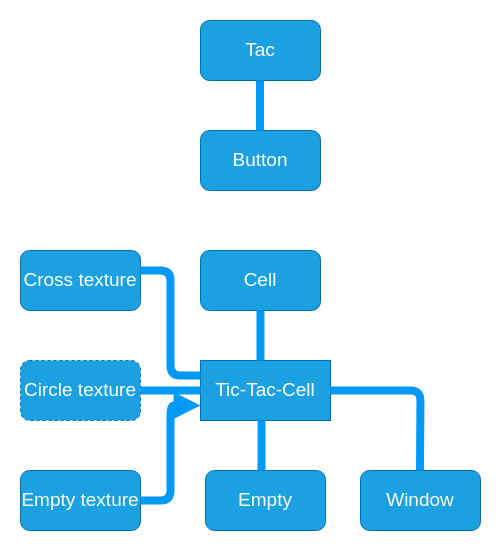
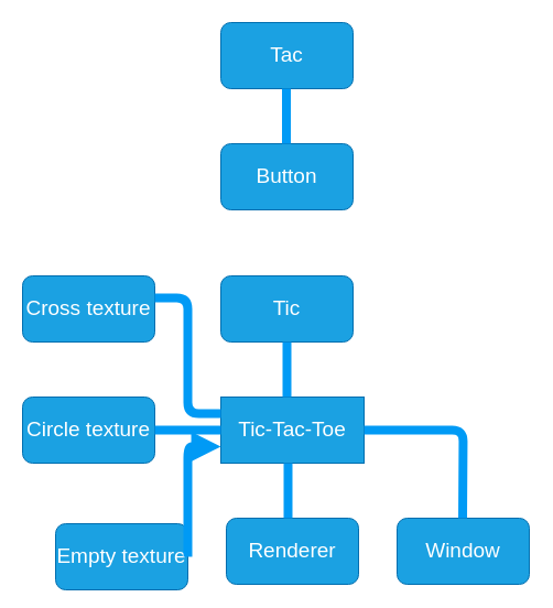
  <mxCell id="0" />
  <mxCell id="1" parent="0" />
- <mxCell id="2" value="&lt;font style=&quot;font-size: 19px&quot;&gt;Tic-Tac-Cell&lt;/font&gt;" style="rounded=0;whiteSpace=wrap;html=1;fillColor=#1ba1e2;strokeColor=#006EAF;fontColor=#ffffff;" vertex="1" parent="1"><mxGeometry x="200" y="360" width="130" height="60" as="geometry" /></mxCell>
- <mxCell id="3" value="&lt;font style=&quot;font-size: 19px&quot;&gt;Empty&lt;/font&gt;" style="rounded=1;whiteSpace=wrap;html=1;fillColor=#1ba1e2;strokeColor=#006EAF;fontColor=#ffffff;" vertex="1" parent="1"><mxGeometry x="205" y="470" width="120" height="60" as="geometry" /></mxCell>
+ <mxCell id="2" value="&lt;font style=&quot;font-size: 19px&quot;&gt;Tic-Tac-Toe&lt;/font&gt;" style="rounded=0;whiteSpace=wrap;html=1;fillColor=#1ba1e2;strokeColor=#006EAF;fontColor=#ffffff;" vertex="1" parent="1"><mxGeometry x="200" y="360" width="130" height="60" as="geometry" /></mxCell>
+ <mxCell id="3" value="&lt;font style=&quot;font-size: 19px&quot;&gt;Renderer&lt;/font&gt;" style="rounded=1;whiteSpace=wrap;html=1;fillColor=#1ba1e2;strokeColor=#006EAF;fontColor=#ffffff;" vertex="1" parent="1"><mxGeometry x="205" y="470" width="120" height="60" as="geometry" /></mxCell>
  <mxCell id="4" value="&lt;font style=&quot;font-size: 19px&quot;&gt;Window&lt;/font&gt;" style="rounded=1;whiteSpace=wrap;html=1;fillColor=#1ba1e2;strokeColor=#006EAF;fontColor=#ffffff;" vertex="1" parent="1"><mxGeometry x="360" y="470" width="120" height="60" as="geometry" /></mxCell>
  <mxCell id="5" value="" style="endArrow=none;html=1;entryX=0.5;entryY=1;entryDx=0;entryDy=0;exitX=0.5;exitY=0;exitDx=0;exitDy=0;fillColor=#1ba1e2;strokeWidth=8;strokeColor=#009AF5;" edge="1" parent="1"><mxGeometry width="50" height="50" relative="1" as="geometry"><mxPoint x="261" y="470" as="sourcePoint" /><mxPoint x="261" y="420" as="targetPoint" /></mxGeometry></mxCell>
  <mxCell id="6" value="" style="endArrow=none;html=1;entryX=1;entryY=0.5;entryDx=0;entryDy=0;exitX=0.5;exitY=0;exitDx=0;exitDy=0;fillColor=#1ba1e2;strokeWidth=8;strokeColor=#009AF5;" edge="1" parent="1" target="2"><mxGeometry width="50" height="50" relative="1" as="geometry"><mxPoint x="419.5" y="470" as="sourcePoint" /><mxPoint x="419.5" y="420" as="targetPoint" /><Array as="points"><mxPoint x="420" y="390" /></Array></mxGeometry></mxCell>
- <mxCell id="7" value="&lt;font style=&quot;font-size: 19px&quot;&gt;Cell&lt;/font&gt;" style="rounded=1;whiteSpace=wrap;html=1;fillColor=#1ba1e2;strokeColor=#006EAF;fontColor=#ffffff;" vertex="1" parent="1"><mxGeometry x="200" y="250" width="120" height="60" as="geometry" /></mxCell>
+ <mxCell id="7" value="&lt;font style=&quot;font-size: 19px&quot;&gt;Tic&lt;/font&gt;" style="rounded=1;whiteSpace=wrap;html=1;fillColor=#1ba1e2;strokeColor=#006EAF;fontColor=#ffffff;" vertex="1" parent="1"><mxGeometry x="200" y="250" width="120" height="60" as="geometry" /></mxCell>
  <mxCell id="8" value="&lt;font style=&quot;font-size: 19px&quot;&gt;Tac&lt;/font&gt;" style="rounded=1;whiteSpace=wrap;html=1;fillColor=#1ba1e2;strokeColor=#006EAF;fontColor=#ffffff;" vertex="1" parent="1"><mxGeometry x="200" y="20" width="120" height="60" as="geometry" /></mxCell>
  <mxCell id="9" value="" style="endArrow=none;html=1;entryX=0.5;entryY=1;entryDx=0;entryDy=0;exitX=0.5;exitY=0;exitDx=0;exitDy=0;fillColor=#1ba1e2;strokeWidth=8;strokeColor=#009AF5;" edge="1" parent="1"><mxGeometry width="50" height="50" relative="1" as="geometry"><mxPoint x="260" y="360" as="sourcePoint" /><mxPoint x="260" y="310" as="targetPoint" /></mxGeometry></mxCell>
  <mxCell id="10" value="&lt;font style=&quot;font-size: 19px&quot;&gt;Button&lt;/font&gt;" style="rounded=1;whiteSpace=wrap;html=1;fillColor=#1ba1e2;strokeColor=#006EAF;fontColor=#ffffff;" vertex="1" parent="1"><mxGeometry x="200" y="130" width="120" height="60" as="geometry" /></mxCell>
  <mxCell id="11" value="" style="endArrow=none;html=1;entryX=0.5;entryY=1;entryDx=0;entryDy=0;exitX=0.5;exitY=0;exitDx=0;exitDy=0;fillColor=#1ba1e2;strokeWidth=8;strokeColor=#009AF5;" edge="1" parent="1"><mxGeometry width="50" height="50" relative="1" as="geometry"><mxPoint x="259.5" y="130" as="sourcePoint" /><mxPoint x="259.5" y="80" as="targetPoint" /></mxGeometry></mxCell>
  <mxCell id="12" value="&lt;font style=&quot;font-size: 19px&quot;&gt;Cross texture&lt;/font&gt;&lt;span style=&quot;color: rgba(0 , 0 , 0 , 0) ; font-family: monospace ; font-size: 0px&quot;&gt;%3CmxGraphModel%3E%3Croot%3E%3CmxCell%20id%3D%220%22%2F%3E%3CmxCell%20id%3D%221%22%20parent%3D%220%22%2F%3E%3CmxCell%20id%3D%222%22%20value%3D%22%26lt%3Bfont%20style%3D%26quot%3Bfont-size%3A%2019px%26quot%3B%26gt%3BRenderer%26lt%3B%2Ffont%26gt%3B%22%20style%3D%22rounded%3D1%3BwhiteSpace%3Dwrap%3Bhtml%3D1%3BfillColor%3D%231ba1e2%3BstrokeColor%3D%23006EAF%3BfontColor%3D%23ffffff%3B%22%20vertex%3D%221%22%20parent%3D%221%22%3E%3CmxGeometry%20x%3D%22-555%22%20y%3D%22550%22%20width%3D%22120%22%20height%3D%2260%22%20as%3D%22geometry%22%2F%3E%3C%2FmxCell%3E%3C%2Froot%3E%3C%2FmxGraphModel%3E&lt;/span&gt;" style="rounded=1;whiteSpace=wrap;html=1;fillColor=#1ba1e2;strokeColor=#006EAF;fontColor=#ffffff;" vertex="1" parent="1"><mxGeometry x="20" y="250" width="120" height="60" as="geometry" /></mxCell>
- <mxCell id="13" value="&lt;font style=&quot;font-size: 19px&quot;&gt;Circle texture&lt;/font&gt;" style="rounded=1;whiteSpace=wrap;html=1;fillColor=#1ba1e2;strokeColor=#006EAF;fontColor=#ffffff;dashed=1;" vertex="1" parent="1"><mxGeometry x="20" y="360" width="120" height="60" as="geometry" /></mxCell>
- <mxCell id="14" value="&lt;font style=&quot;font-size: 19px&quot;&gt;Empty texture&lt;/font&gt;" style="rounded=1;whiteSpace=wrap;html=1;fillColor=#1ba1e2;strokeColor=#006EAF;fontColor=#ffffff;" vertex="1" parent="1"><mxGeometry x="20" y="470" width="120" height="60" as="geometry" /></mxCell>
+ <mxCell id="13" value="&lt;font style=&quot;font-size: 19px&quot;&gt;Circle texture&lt;/font&gt;" style="rounded=1;whiteSpace=wrap;html=1;fillColor=#1ba1e2;strokeColor=#006EAF;fontColor=#ffffff;" vertex="1" parent="1"><mxGeometry x="20" y="360" width="120" height="60" as="geometry" /></mxCell>
+ <mxCell id="14" value="&lt;font style=&quot;font-size: 19px&quot;&gt;Empty texture&lt;/font&gt;" style="rounded=1;whiteSpace=wrap;html=1;fillColor=#1ba1e2;strokeColor=#006EAF;fontColor=#ffffff;" vertex="1" parent="1"><mxGeometry x="50" y="475" width="120" height="60" as="geometry" /></mxCell>
  <mxCell id="15" value="" style="endArrow=none;html=1;entryX=0.5;entryY=1;entryDx=0;entryDy=0;exitX=0;exitY=0.25;exitDx=0;exitDy=0;fillColor=#1ba1e2;strokeWidth=8;strokeColor=#009AF5;" edge="1" parent="1" source="2"><mxGeometry width="50" height="50" relative="1" as="geometry"><mxPoint x="140" y="320" as="sourcePoint" /><mxPoint x="140" y="270" as="targetPoint" /><Array as="points"><mxPoint x="170" y="375" /><mxPoint x="170" y="270" /></Array></mxGeometry></mxCell>
  <mxCell id="16" value="" style="endArrow=none;html=1;entryX=0.5;entryY=1;entryDx=0;entryDy=0;exitX=1;exitY=0.5;exitDx=0;exitDy=0;fillColor=#1ba1e2;strokeWidth=8;strokeColor=#009AF5;" edge="1" parent="1" source="13"><mxGeometry width="50" height="50" relative="1" as="geometry"><mxPoint x="200" y="440" as="sourcePoint" /><mxPoint x="200" y="390" as="targetPoint" /></mxGeometry></mxCell>
  <mxCell id="17" value="" style="endArrow=block;html=1;entryX=0;entryY=0.75;entryDx=0;entryDy=0;exitX=1;exitY=0.5;exitDx=0;exitDy=0;fillColor=#1ba1e2;strokeWidth=8;strokeColor=#009AF5;" edge="1" parent="1" source="14" target="2"><mxGeometry width="50" height="50" relative="1" as="geometry"><mxPoint x="160" y="500" as="sourcePoint" /><mxPoint x="160" y="450" as="targetPoint" /><Array as="points"><mxPoint x="170" y="500" /><mxPoint x="170" y="405" /></Array></mxGeometry></mxCell>
